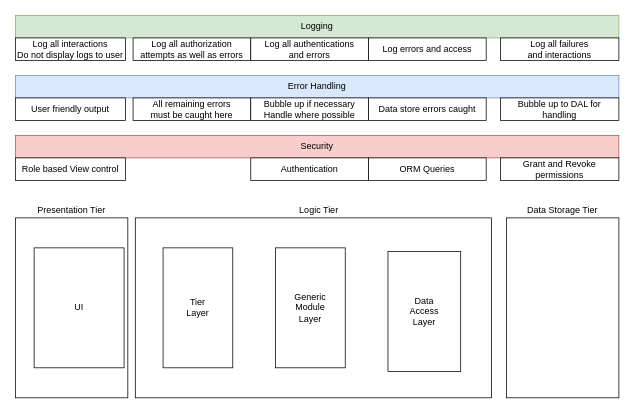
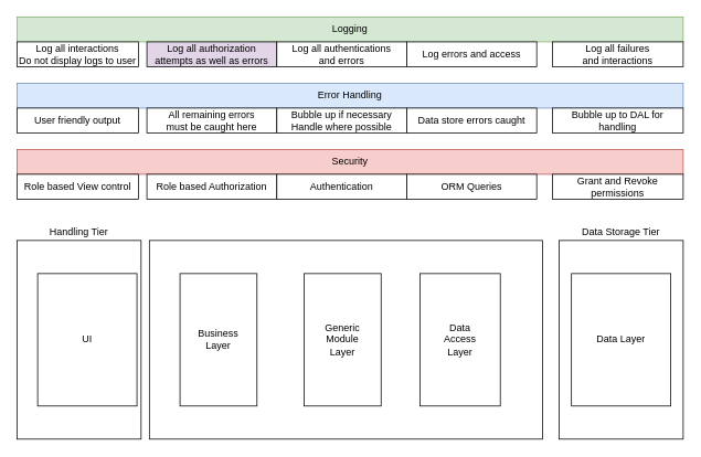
  <mxCell id="0" />
  <mxCell id="1" parent="0" />
  <mxCell id="2" value="" style="group" parent="1" vertex="1" connectable="0"><mxGeometry x="20" y="270" width="805" height="260" as="geometry" /></mxCell>
  <mxCell id="3" value="" style="rounded=0;whiteSpace=wrap;html=1;" parent="2" vertex="1"><mxGeometry x="655" y="20" width="150" height="240" as="geometry" /></mxCell>
  <mxCell id="4" value="" style="rounded=0;whiteSpace=wrap;html=1;" parent="2" vertex="1"><mxGeometry x="160" y="20" width="475" height="240" as="geometry" /></mxCell>
  <mxCell id="5" value="" style="rounded=0;whiteSpace=wrap;html=1;" parent="2" vertex="1"><mxGeometry y="20" width="150" height="240" as="geometry" /></mxCell>
  <mxCell id="6" value="UI" style="rounded=0;whiteSpace=wrap;html=1;" parent="2" vertex="1"><mxGeometry x="25" y="60" width="120" height="160" as="geometry" /></mxCell>
- <mxCell id="8" value="Tier&lt;br&gt;Layer" style="rounded=0;whiteSpace=wrap;html=1;" parent="2" vertex="1"><mxGeometry x="197" y="60" width="93" height="160" as="geometry" /></mxCell>
- <mxCell id="9" value="Logic Tier" style="text;html=1;strokeColor=none;fillColor=none;align=center;verticalAlign=middle;whiteSpace=wrap;rounded=0;" parent="2" vertex="1"><mxGeometry x="265" width="280" height="20" as="geometry" /></mxCell>
- <mxCell id="10" value="Presentation Tier" style="text;html=1;strokeColor=none;fillColor=none;align=center;verticalAlign=middle;whiteSpace=wrap;rounded=0;" parent="2" vertex="1"><mxGeometry x="15" width="120" height="20" as="geometry" /></mxCell>
+ <mxCell id="7" value="Data Layer" style="rounded=0;whiteSpace=wrap;html=1;" parent="2" vertex="1"><mxGeometry x="670" y="60" width="120" height="160" as="geometry" /></mxCell>
+ <mxCell id="8" value="Business&lt;br&gt;Layer" style="rounded=0;whiteSpace=wrap;html=1;" parent="2" vertex="1"><mxGeometry x="197" y="60" width="93" height="160" as="geometry" /></mxCell>
+ <mxCell id="10" value="Handling Tier" style="text;html=1;strokeColor=none;fillColor=none;align=center;verticalAlign=middle;whiteSpace=wrap;rounded=0;" parent="2" vertex="1"><mxGeometry x="15" width="120" height="20" as="geometry" /></mxCell>
  <mxCell id="11" value="Data Storage Tier" style="text;html=1;strokeColor=none;fillColor=none;align=center;verticalAlign=middle;whiteSpace=wrap;rounded=0;" parent="2" vertex="1"><mxGeometry x="665" width="130" height="20" as="geometry" /></mxCell>
- <mxCell id="12" value="Data&lt;br&gt;Access&lt;br&gt;Layer" style="rounded=0;whiteSpace=wrap;html=1;" parent="2" vertex="1"><mxGeometry x="497" y="65" width="97" height="160" as="geometry" /></mxCell>
+ <mxCell id="12" value="Data&lt;br&gt;Access&lt;br&gt;Layer" style="rounded=0;whiteSpace=wrap;html=1;" parent="2" vertex="1"><mxGeometry x="487" y="60" width="97" height="160" as="geometry" /></mxCell>
  <mxCell id="13" value="Generic &lt;br&gt;Module &lt;br&gt;Layer" style="rounded=0;whiteSpace=wrap;html=1;" parent="2" vertex="1"><mxGeometry x="347" y="60" width="93" height="160" as="geometry" /></mxCell>
  <mxCell id="14" value="" style="group" vertex="1" connectable="0" parent="1"><mxGeometry x="20" y="180" width="805" height="60" as="geometry" /></mxCell>
  <mxCell id="15" value="Security" style="rounded=0;whiteSpace=wrap;html=1;fillColor=#f8cecc;strokeColor=#b85450;" parent="14" vertex="1"><mxGeometry width="805" height="30" as="geometry" /></mxCell>
  <mxCell id="16" value="Role based View control" style="rounded=0;whiteSpace=wrap;html=1;" vertex="1" parent="14"><mxGeometry y="30" width="147" height="30" as="geometry" /></mxCell>
+ <mxCell id="17" value="Role based Authorization" style="rounded=0;whiteSpace=wrap;html=1;" vertex="1" parent="14"><mxGeometry x="157" y="30" width="157" height="30" as="geometry" /></mxCell>
  <mxCell id="18" value="ORM Queries" style="rounded=0;whiteSpace=wrap;html=1;" vertex="1" parent="14"><mxGeometry x="471" y="30" width="157" height="30" as="geometry" /></mxCell>
  <mxCell id="19" value="Authentication" style="rounded=0;whiteSpace=wrap;html=1;" vertex="1" parent="14"><mxGeometry x="314" y="30" width="157" height="30" as="geometry" /></mxCell>
  <mxCell id="20" value="Grant and Revoke permissions" style="rounded=0;whiteSpace=wrap;html=1;" vertex="1" parent="14"><mxGeometry x="647" y="30" width="158" height="30" as="geometry" /></mxCell>
  <mxCell id="21" value="" style="group" vertex="1" connectable="0" parent="1"><mxGeometry x="20" y="100" width="805" height="60" as="geometry" /></mxCell>
  <mxCell id="22" value="Error Handling" style="rounded=0;whiteSpace=wrap;html=1;fillColor=#dae8fc;strokeColor=#6c8ebf;" parent="21" vertex="1"><mxGeometry width="805" height="30" as="geometry" /></mxCell>
  <mxCell id="23" value="User friendly output" style="rounded=0;whiteSpace=wrap;html=1;" vertex="1" parent="21"><mxGeometry y="30" width="147" height="30" as="geometry" /></mxCell>
  <mxCell id="24" value="All remaining errors &lt;br&gt;must be caught here" style="rounded=0;whiteSpace=wrap;html=1;" vertex="1" parent="21"><mxGeometry x="157" y="30" width="157" height="30" as="geometry" /></mxCell>
  <mxCell id="25" value="Data store errors caught" style="rounded=0;whiteSpace=wrap;html=1;" vertex="1" parent="21"><mxGeometry x="471" y="30" width="157" height="30" as="geometry" /></mxCell>
  <mxCell id="26" value="Bubble up if necessary&lt;br&gt;Handle where possible" style="rounded=0;whiteSpace=wrap;html=1;" vertex="1" parent="21"><mxGeometry x="314" y="30" width="157" height="30" as="geometry" /></mxCell>
  <mxCell id="27" value="Bubble up to DAL for handling" style="rounded=0;whiteSpace=wrap;html=1;" vertex="1" parent="21"><mxGeometry x="647" y="30" width="158" height="30" as="geometry" /></mxCell>
  <mxCell id="28" value="" style="group" vertex="1" connectable="0" parent="1"><mxGeometry x="20" y="20" width="805" height="60" as="geometry" /></mxCell>
  <mxCell id="29" value="Logging" style="rounded=0;whiteSpace=wrap;html=1;fillColor=#d5e8d4;strokeColor=#82b366;" parent="28" vertex="1"><mxGeometry width="805" height="30" as="geometry" /></mxCell>
  <mxCell id="30" value="Log all interactions&lt;br&gt;Do not display logs to user" style="rounded=0;whiteSpace=wrap;html=1;" vertex="1" parent="28"><mxGeometry y="30" width="147" height="30" as="geometry" /></mxCell>
- <mxCell id="31" value="Log all authorization attempts as well as errors" style="rounded=0;whiteSpace=wrap;html=1;" vertex="1" parent="28"><mxGeometry x="157" y="30" width="157" height="30" as="geometry" /></mxCell>
+ <mxCell id="31" value="Log all authorization attempts as well as errors" style="rounded=0;whiteSpace=wrap;html=1;fillColor=#e1d5e7;" vertex="1" parent="28"><mxGeometry x="157" y="30" width="157" height="30" as="geometry" /></mxCell>
  <mxCell id="32" value="Log errors and access" style="rounded=0;whiteSpace=wrap;html=1;" vertex="1" parent="28"><mxGeometry x="471" y="30" width="157" height="30" as="geometry" /></mxCell>
  <mxCell id="33" value="Log all authentications &lt;br&gt;and errors" style="rounded=0;whiteSpace=wrap;html=1;" vertex="1" parent="28"><mxGeometry x="314" y="30" width="157" height="30" as="geometry" /></mxCell>
  <mxCell id="34" value="Log all failures &lt;br&gt;and interactions" style="rounded=0;whiteSpace=wrap;html=1;" vertex="1" parent="28"><mxGeometry x="647" y="30" width="158" height="30" as="geometry" /></mxCell>
